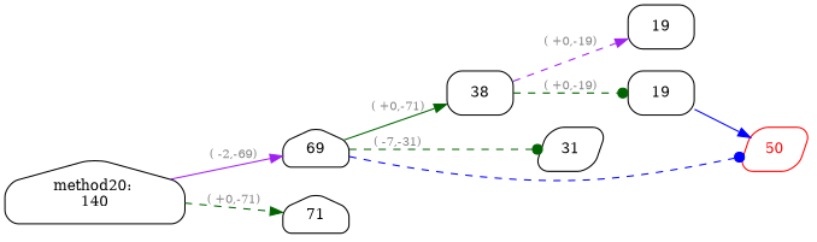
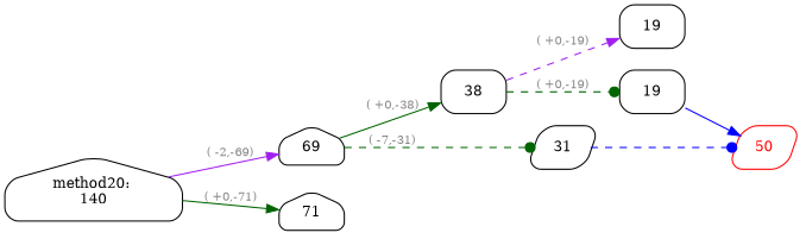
  digraph {
    rankdir=LR
    node [color=black fontcolor=black fontsize=12 shape=house style=rounded]
    edge [arrowhead=normal color=darkgreen fontcolor="#888888" fontsize=10 style=solid]
    n1 [label="method20: \n140"]
    n2 [label=69]
    n3 [label=71]
    n4 [label=38 shape=box]
    n5 [label=31 shape=parallelogram]
    n6 [label=19 shape=box]
    n7 [label=19 shape=box]
    n8 [color=red fontcolor=red label=50 shape=parallelogram]
    n1 -> n2 [color=purple label="( -2,-69)"]
-   n1 -> n3 [label="( +0,-71)" style=dashed]
-   n2 -> n4 [label="( +0,-71)"]
+   n1 -> n3 [label="( +0,-71)"]
+   n2 -> n4 [label="( +0,-38)"]
    n2 -> n5 [arrowhead=dot label="( -7,-31)" style=dashed]
    n4 -> n6 [color=purple label="( +0,-19)" style=dashed]
    n4 -> n7 [arrowhead=dot label="( +0,-19)" style=dashed]
-   n2 -> n8 [arrowhead=dot color=blue style=dashed]
+   n5 -> n8 [arrowhead=dot color=blue style=dashed]
    n7 -> n8 [color=blue]
  }
